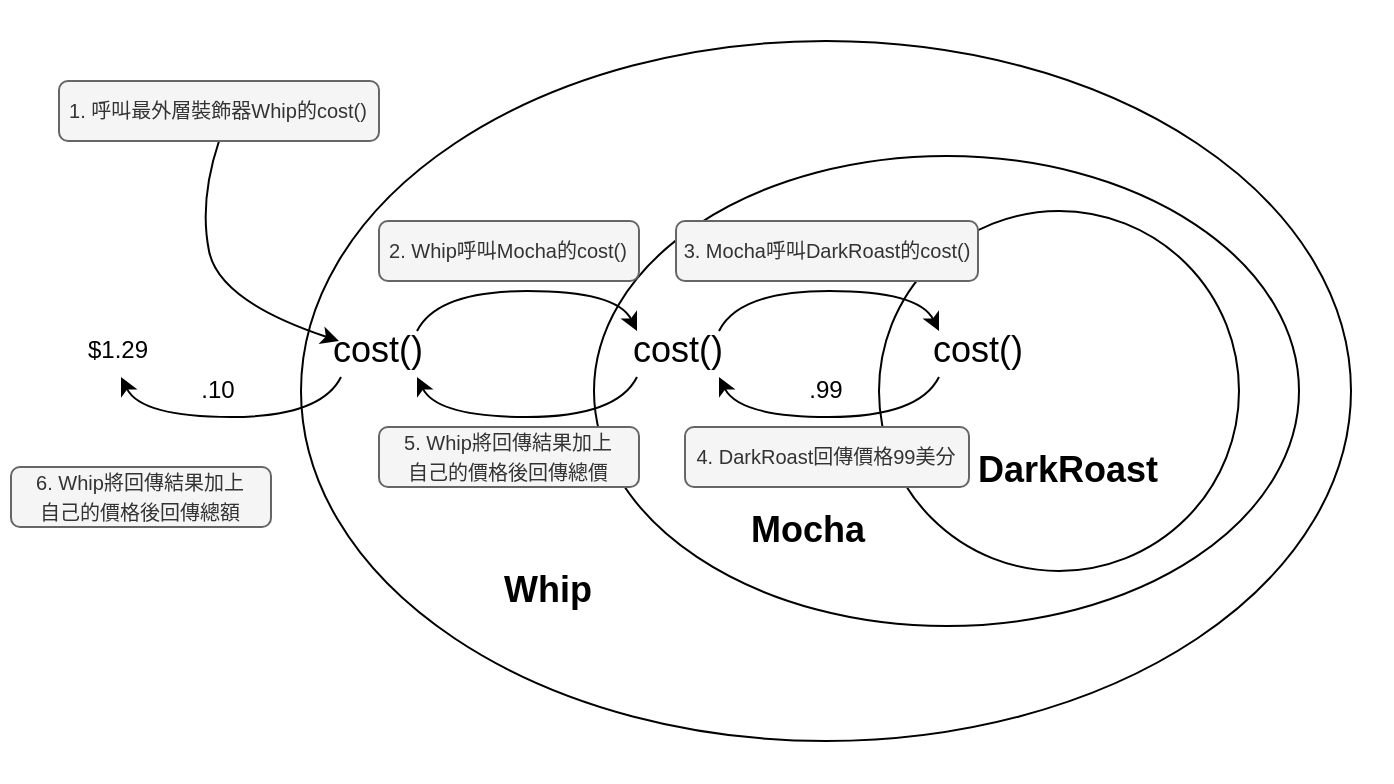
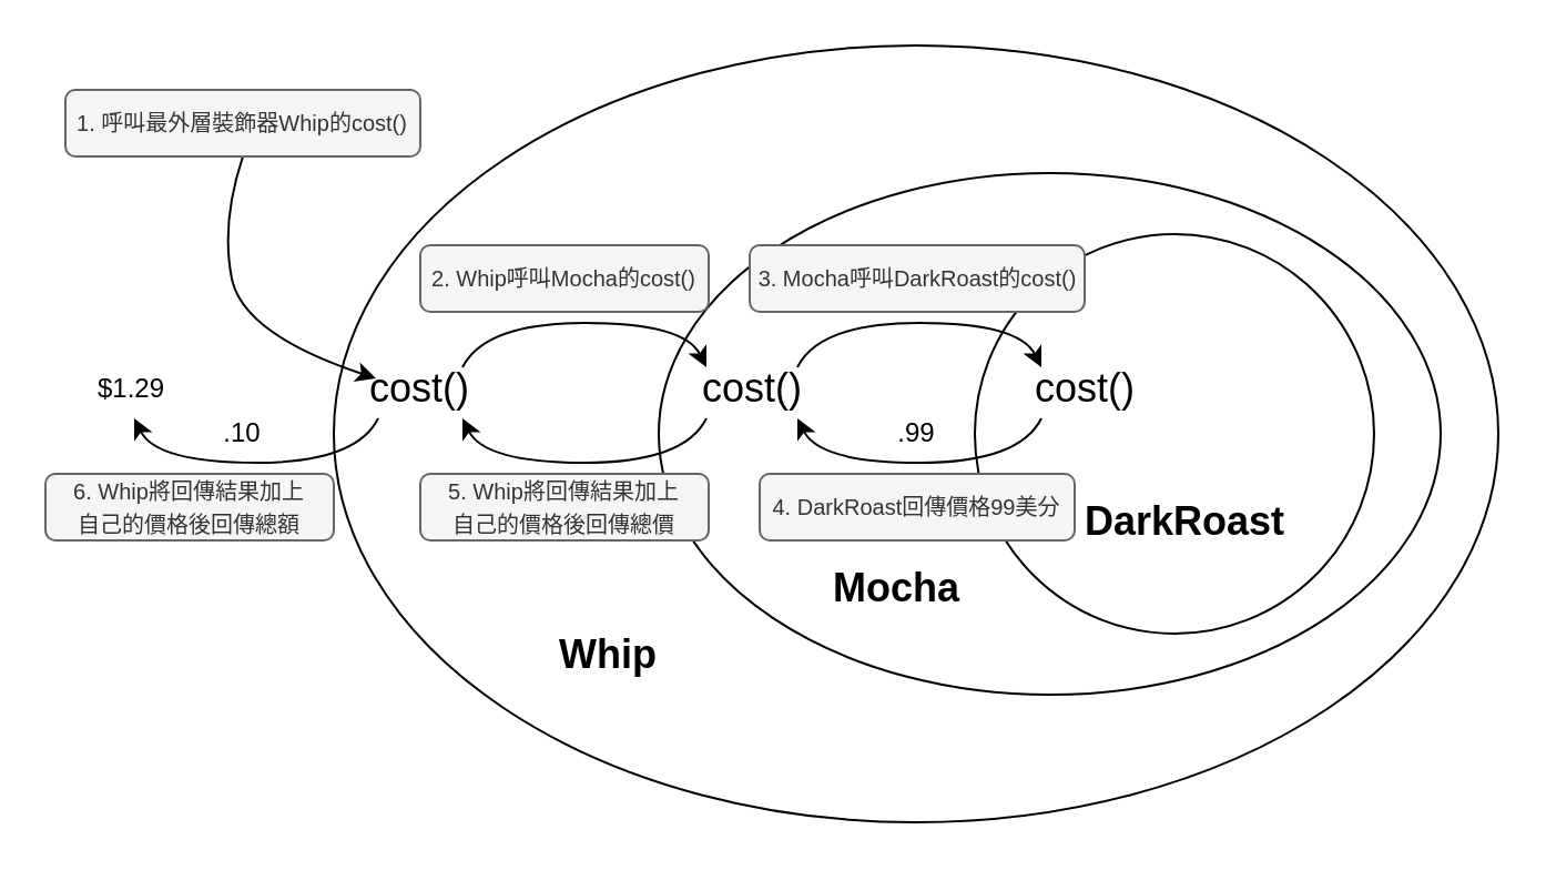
  <mxCell id="0" />
  <mxCell id="1" parent="0" />
  <mxCell id="2" value="" style="ellipse;whiteSpace=wrap;html=1;" vertex="1" parent="1"><mxGeometry x="150" y="20" width="525" height="350" as="geometry" /></mxCell>
  <mxCell id="3" value="" style="ellipse;whiteSpace=wrap;html=1;" vertex="1" parent="1"><mxGeometry x="296.5" y="77.5" width="352.5" height="235" as="geometry" /></mxCell>
  <mxCell id="4" value="" style="ellipse;whiteSpace=wrap;html=1;aspect=fixed;" vertex="1" parent="1"><mxGeometry x="439" y="105" width="180" height="180" as="geometry" /></mxCell>
  <mxCell id="5" value="&lt;font style=&quot;font-size: 18px;&quot;&gt;cost()&lt;/font&gt;" style="text;html=1;align=center;verticalAlign=middle;whiteSpace=wrap;rounded=0;" vertex="1" parent="1"><mxGeometry x="459" y="160" width="60" height="30" as="geometry" /></mxCell>
  <mxCell id="6" value="&lt;font style=&quot;font-size: 18px;&quot;&gt;cost()&lt;/font&gt;" style="text;html=1;align=center;verticalAlign=middle;whiteSpace=wrap;rounded=0;" vertex="1" parent="1"><mxGeometry x="309" y="160" width="60" height="30" as="geometry" /></mxCell>
  <mxCell id="7" value="&lt;font style=&quot;font-size: 18px;&quot;&gt;cost()&lt;/font&gt;" style="text;html=1;align=center;verticalAlign=middle;whiteSpace=wrap;rounded=0;" vertex="1" parent="1"><mxGeometry x="159" y="160" width="60" height="30" as="geometry" /></mxCell>
  <mxCell id="8" value="&lt;span style=&quot;font-size: 18px;&quot;&gt;&lt;b&gt;DarkRoast&lt;/b&gt;&lt;/span&gt;" style="text;html=1;align=center;verticalAlign=middle;whiteSpace=wrap;rounded=0;" vertex="1" parent="1"><mxGeometry x="479" y="220" width="110" height="30" as="geometry" /></mxCell>
  <mxCell id="9" value="&lt;span style=&quot;font-size: 18px;&quot;&gt;&lt;b&gt;Mocha&lt;/b&gt;&lt;/span&gt;" style="text;html=1;align=center;verticalAlign=middle;whiteSpace=wrap;rounded=0;" vertex="1" parent="1"><mxGeometry x="349" y="250" width="110" height="30" as="geometry" /></mxCell>
  <mxCell id="10" value="&lt;span style=&quot;font-size: 18px;&quot;&gt;&lt;b&gt;Whip&lt;/b&gt;&lt;/span&gt;" style="text;html=1;align=center;verticalAlign=middle;whiteSpace=wrap;rounded=0;" vertex="1" parent="1"><mxGeometry x="219" y="280" width="110" height="30" as="geometry" /></mxCell>
  <mxCell id="11" value="" style="curved=1;endArrow=classic;html=1;rounded=0;" edge="1" parent="1"><mxGeometry width="50" height="50" relative="1" as="geometry"><mxPoint x="359" y="165" as="sourcePoint" /><mxPoint x="469" y="165" as="targetPoint" /><Array as="points"><mxPoint x="369" y="145" /><mxPoint x="459" y="145" /></Array></mxGeometry></mxCell>
  <mxCell id="12" value="" style="curved=1;endArrow=classic;html=1;rounded=0;" edge="1" parent="1"><mxGeometry width="50" height="50" relative="1" as="geometry"><mxPoint x="469" y="188" as="sourcePoint" /><mxPoint x="359" y="188" as="targetPoint" /><Array as="points"><mxPoint x="459" y="208" /><mxPoint x="369" y="208" /></Array></mxGeometry></mxCell>
  <mxCell id="13" value="" style="curved=1;endArrow=classic;html=1;rounded=0;" edge="1" parent="1"><mxGeometry width="50" height="50" relative="1" as="geometry"><mxPoint x="208" y="165" as="sourcePoint" /><mxPoint x="318" y="165" as="targetPoint" /><Array as="points"><mxPoint x="218" y="145" /><mxPoint x="308" y="145" /></Array></mxGeometry></mxCell>
  <mxCell id="14" value="" style="curved=1;endArrow=classic;html=1;rounded=0;" edge="1" parent="1"><mxGeometry width="50" height="50" relative="1" as="geometry"><mxPoint x="170" y="188" as="sourcePoint" /><mxPoint x="60" y="188" as="targetPoint" /><Array as="points"><mxPoint x="160" y="208" /><mxPoint x="70" y="208" /></Array></mxGeometry></mxCell>
  <mxCell id="15" value="" style="curved=1;endArrow=classic;html=1;rounded=0;" edge="1" parent="1"><mxGeometry width="50" height="50" relative="1" as="geometry"><mxPoint x="318" y="188" as="sourcePoint" /><mxPoint x="208" y="188" as="targetPoint" /><Array as="points"><mxPoint x="308" y="208" /><mxPoint x="218" y="208" /></Array></mxGeometry></mxCell>
  <mxCell id="16" value=".99" style="text;html=1;align=center;verticalAlign=middle;whiteSpace=wrap;rounded=0;" vertex="1" parent="1"><mxGeometry x="383" y="180" width="60" height="30" as="geometry" /></mxCell>
  <mxCell id="17" value=".10" style="text;html=1;align=center;verticalAlign=middle;whiteSpace=wrap;rounded=0;" vertex="1" parent="1"><mxGeometry x="79" y="180" width="60" height="30" as="geometry" /></mxCell>
  <mxCell id="18" value="$1.29" style="text;html=1;align=center;verticalAlign=middle;whiteSpace=wrap;rounded=0;" vertex="1" parent="1"><mxGeometry x="29" y="160" width="60" height="30" as="geometry" /></mxCell>
  <mxCell id="19" value="" style="curved=1;endArrow=classic;html=1;rounded=0;" edge="1" parent="1"><mxGeometry width="50" height="50" relative="1" as="geometry"><mxPoint x="109" y="70" as="sourcePoint" /><mxPoint x="169" y="170" as="targetPoint" /><Array as="points"><mxPoint x="99" y="100" /><mxPoint x="109" y="150" /></Array></mxGeometry></mxCell>
  <mxCell id="20" value="&lt;font style=&quot;font-size: 10px;&quot;&gt;1. 呼叫最外層裝飾器Whip的cost()&lt;/font&gt;" style="rounded=1;whiteSpace=wrap;html=1;fillColor=#f5f5f5;fontColor=#333333;strokeColor=#666666;" vertex="1" parent="1"><mxGeometry x="29" y="40" width="160" height="30" as="geometry" /></mxCell>
  <mxCell id="21" value="&lt;font style=&quot;font-size: 10px;&quot;&gt;2. Whip呼叫Mocha的cost()&lt;/font&gt;" style="rounded=1;whiteSpace=wrap;html=1;fillColor=#f5f5f5;fontColor=#333333;strokeColor=#666666;" vertex="1" parent="1"><mxGeometry x="189" y="110" width="130" height="30" as="geometry" /></mxCell>
  <mxCell id="22" value="&lt;font style=&quot;font-size: 10px;&quot;&gt;3. Mocha呼叫DarkRoast的cost()&lt;/font&gt;" style="rounded=1;whiteSpace=wrap;html=1;fillColor=#f5f5f5;fontColor=#333333;strokeColor=#666666;" vertex="1" parent="1"><mxGeometry x="337.5" y="110" width="151" height="30" as="geometry" /></mxCell>
  <mxCell id="23" value="&lt;span style=&quot;font-size: 10px;&quot;&gt;4. DarkRoast回傳價格99美分&lt;/span&gt;" style="rounded=1;whiteSpace=wrap;html=1;fillColor=#f5f5f5;fontColor=#333333;strokeColor=#666666;" vertex="1" parent="1"><mxGeometry x="342" y="213" width="142" height="30" as="geometry" /></mxCell>
  <mxCell id="24" value="&lt;span style=&quot;font-size: 10px;&quot;&gt;5. Whip將回傳結果加上&lt;br&gt;自己的價格後回傳總價&lt;/span&gt;" style="rounded=1;whiteSpace=wrap;html=1;fillColor=#f5f5f5;fontColor=#333333;strokeColor=#666666;" vertex="1" parent="1"><mxGeometry x="189" y="213" width="130" height="30" as="geometry" /></mxCell>
- <mxCell id="25" value="&lt;span style=&quot;font-size: 10px;&quot;&gt;6. Whip將回傳結果加上&lt;br&gt;自己的價格後回傳總額&lt;br&gt;&lt;/span&gt;" style="rounded=1;whiteSpace=wrap;html=1;fillColor=#f5f5f5;fontColor=#333333;strokeColor=#666666;" vertex="1" parent="1"><mxGeometry x="5" y="233" width="130" height="30" as="geometry" /></mxCell>
+ <mxCell id="25" value="&lt;span style=&quot;font-size: 10px;&quot;&gt;6. Whip將回傳結果加上&lt;br&gt;自己的價格後回傳總額&lt;br&gt;&lt;/span&gt;" style="rounded=1;whiteSpace=wrap;html=1;fillColor=#f5f5f5;fontColor=#333333;strokeColor=#666666;" vertex="1" parent="1"><mxGeometry x="20" y="213" width="130" height="30" as="geometry" /></mxCell>
